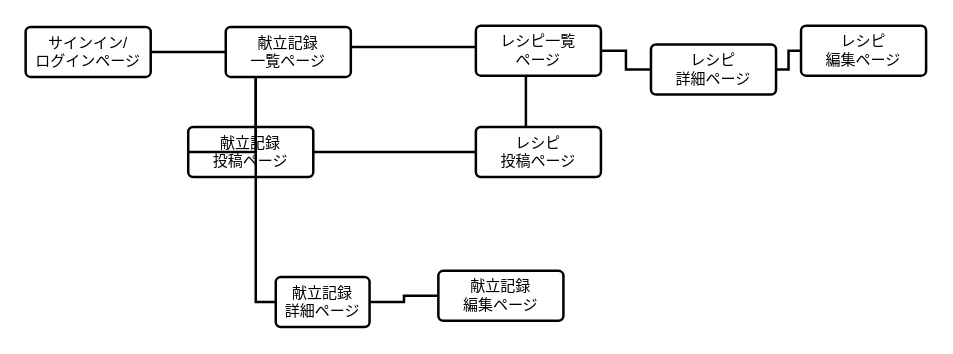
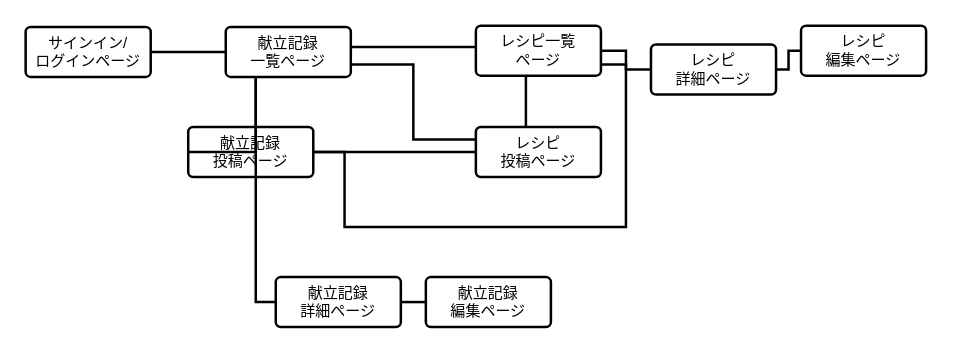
  <mxCell id="0" />
  <mxCell id="1" parent="0" />
  <mxCell id="2" style="edgeStyle=orthogonalEdgeStyle;rounded=0;html=1;exitX=1;exitY=0.5;exitDx=0;exitDy=0;entryX=0;entryY=0.5;entryDx=0;entryDy=0;endArrow=none;endFill=0;strokeColor=#000000;strokeWidth=2;" parent="1" source="3" target="6" edge="1"><mxGeometry relative="1" as="geometry" /></mxCell>
  <mxCell id="3" value="サインイン/&lt;br&gt;ログインページ" style="rounded=1;arcSize=10;whiteSpace=wrap;html=1;align=center;fillColor=none;fontColor=#000000;labelBorderColor=none;strokeColor=#000000;strokeWidth=2;" parent="1" vertex="1"><mxGeometry x="20" y="21" width="100" height="40" as="geometry" /></mxCell>
  <mxCell id="4" style="edgeStyle=orthogonalEdgeStyle;html=1;entryX=0;entryY=0.5;entryDx=0;entryDy=0;endArrow=none;endFill=0;rounded=0;strokeColor=#000000;strokeWidth=2;" parent="1" target="8" edge="1"><mxGeometry relative="1" as="geometry"><mxPoint x="204" y="61" as="sourcePoint" /><Array as="points"><mxPoint x="204" y="121" /></Array><mxPoint x="219" y="121" as="targetPoint" /></mxGeometry></mxCell>
  <mxCell id="5" style="edgeStyle=orthogonalEdgeStyle;rounded=0;html=1;exitX=1;exitY=0.5;exitDx=0;exitDy=0;entryX=0;entryY=0.5;entryDx=0;entryDy=0;endArrow=none;endFill=0;strokeColor=#000000;strokeWidth=2;" parent="1" edge="1"><mxGeometry relative="1" as="geometry"><mxPoint x="280" y="37" as="sourcePoint" /><mxPoint x="380" y="37" as="targetPoint" /></mxGeometry></mxCell>
  <mxCell id="6" value="献立記録&lt;br&gt;一覧ページ" style="rounded=1;arcSize=10;whiteSpace=wrap;html=1;align=center;fillColor=none;fontColor=#000000;labelBorderColor=none;strokeColor=#000000;strokeWidth=2;" parent="1" vertex="1"><mxGeometry x="180" y="21" width="100" height="40" as="geometry" /></mxCell>
  <mxCell id="7" style="edgeStyle=orthogonalEdgeStyle;rounded=0;html=1;exitX=1;exitY=0.5;exitDx=0;exitDy=0;entryX=0;entryY=0.5;entryDx=0;entryDy=0;endArrow=none;endFill=0;strokeColor=#000000;strokeWidth=2;" parent="1" source="8" target="17" edge="1"><mxGeometry relative="1" as="geometry" /></mxCell>
  <mxCell id="8" value="献立記録&lt;br&gt;投稿ページ" style="rounded=1;arcSize=10;whiteSpace=wrap;html=1;align=center;fillColor=none;fontColor=#000000;labelBorderColor=none;strokeColor=#000000;strokeWidth=2;" parent="1" vertex="1"><mxGeometry x="150" y="101" width="100" height="40" as="geometry" /></mxCell>
  <mxCell id="9" style="edgeStyle=orthogonalEdgeStyle;html=1;exitX=0;exitY=0.5;exitDx=0;exitDy=0;entryX=0.25;entryY=1;entryDx=0;entryDy=0;endArrow=none;endFill=0;rounded=0;strokeColor=#000000;strokeWidth=2;" parent="1" source="11" edge="1"><mxGeometry relative="1" as="geometry"><mxPoint x="219" y="221" as="sourcePoint" /><mxPoint x="204" y="61" as="targetPoint" /><Array as="points"><mxPoint x="204" y="241" /></Array></mxGeometry></mxCell>
  <mxCell id="10" style="edgeStyle=orthogonalEdgeStyle;rounded=0;html=1;exitX=1;exitY=0.5;exitDx=0;exitDy=0;entryX=0;entryY=0.5;entryDx=0;entryDy=0;endArrow=none;endFill=0;strokeColor=#000000;strokeWidth=2;" parent="1" source="11" target="12" edge="1"><mxGeometry relative="1" as="geometry" /></mxCell>
- <mxCell id="11" value="献立記録&lt;br&gt;詳細ページ" style="rounded=1;arcSize=10;whiteSpace=wrap;html=1;align=center;fillColor=none;fontColor=#000000;labelBorderColor=none;strokeColor=#000000;strokeWidth=2;" parent="1" vertex="1"><mxGeometry x="220" y="221" width="75" height="40" as="geometry" /></mxCell>
- <mxCell id="12" value="献立記録&lt;br&gt;編集ページ" style="rounded=1;arcSize=10;whiteSpace=wrap;html=1;align=center;fillColor=none;fontColor=#000000;labelBorderColor=none;strokeColor=#000000;strokeWidth=2;" parent="1" vertex="1"><mxGeometry x="350" y="216" width="100" height="40" as="geometry" /></mxCell>
+ <mxCell id="11" value="献立記録&lt;br&gt;詳細ページ" style="rounded=1;arcSize=10;whiteSpace=wrap;html=1;align=center;fillColor=none;fontColor=#000000;labelBorderColor=none;strokeColor=#000000;strokeWidth=2;" parent="1" vertex="1"><mxGeometry x="220" y="221" width="100" height="40" as="geometry" /></mxCell>
+ <mxCell id="12" value="献立記録&lt;br&gt;編集ページ" style="rounded=1;arcSize=10;whiteSpace=wrap;html=1;align=center;fillColor=none;fontColor=#000000;labelBorderColor=none;strokeColor=#000000;strokeWidth=2;" parent="1" vertex="1"><mxGeometry x="340" y="221" width="100" height="40" as="geometry" /></mxCell>
+ <mxCell id="13" style="edgeStyle=orthogonalEdgeStyle;rounded=0;html=1;exitX=1;exitY=0.75;exitDx=0;exitDy=0;entryX=0;entryY=0.25;entryDx=0;entryDy=0;endArrow=none;endFill=0;strokeColor=#000000;strokeWidth=2;" parent="1" source="6" target="17" edge="1"><mxGeometry relative="1" as="geometry" /></mxCell>
  <mxCell id="14" style="edgeStyle=orthogonalEdgeStyle;rounded=0;html=1;exitX=1;exitY=0.5;exitDx=0;exitDy=0;entryX=0;entryY=0.5;entryDx=0;entryDy=0;endArrow=none;endFill=0;strokeColor=#000000;strokeWidth=2;" parent="1" source="16" target="19" edge="1"><mxGeometry relative="1" as="geometry" /></mxCell>
  <mxCell id="15" style="edgeStyle=orthogonalEdgeStyle;rounded=0;html=1;exitX=0.5;exitY=1;exitDx=0;exitDy=0;entryX=0.1;entryY=0;entryDx=0;entryDy=0;entryPerimeter=0;endArrow=none;endFill=0;strokeColor=#000000;strokeWidth=2;" parent="1" edge="1"><mxGeometry relative="1" as="geometry"><mxPoint x="420" y="61" as="sourcePoint" /><mxPoint x="420" y="101" as="targetPoint" /><Array as="points"><mxPoint x="420" y="91" /><mxPoint x="420" y="91" /></Array></mxGeometry></mxCell>
  <mxCell id="16" value="レシピ一覧&lt;br&gt;ページ" style="rounded=1;arcSize=10;whiteSpace=wrap;html=1;align=center;fillColor=none;fontColor=#000000;labelBorderColor=none;strokeColor=#000000;strokeWidth=2;" parent="1" vertex="1"><mxGeometry x="380" y="20" width="100" height="40" as="geometry" /></mxCell>
  <mxCell id="17" value="レシピ&lt;br&gt;投稿ページ" style="rounded=1;arcSize=10;whiteSpace=wrap;html=1;align=center;fillColor=none;fontColor=#000000;labelBorderColor=none;strokeColor=#000000;strokeWidth=2;" parent="1" vertex="1"><mxGeometry x="380" y="101" width="100" height="40" as="geometry" /></mxCell>
  <mxCell id="18" style="edgeStyle=orthogonalEdgeStyle;rounded=0;html=1;exitX=1;exitY=0.5;exitDx=0;exitDy=0;entryX=0;entryY=0.5;entryDx=0;entryDy=0;endArrow=none;endFill=0;entryPerimeter=0;strokeColor=#000000;strokeWidth=2;" parent="1" source="19" target="20" edge="1"><mxGeometry relative="1" as="geometry" /></mxCell>
  <mxCell id="19" value="レシピ&lt;br&gt;詳細ページ" style="rounded=1;arcSize=10;whiteSpace=wrap;html=1;align=center;fillColor=none;fontColor=#000000;labelBorderColor=none;strokeColor=#000000;strokeWidth=2;" parent="1" vertex="1"><mxGeometry x="520" y="35" width="100" height="40" as="geometry" /></mxCell>
  <mxCell id="20" value="レシピ&lt;br&gt;編集ページ" style="rounded=1;arcSize=10;whiteSpace=wrap;html=1;align=center;fillColor=none;fontColor=#000000;labelBorderColor=none;strokeColor=#000000;strokeWidth=2;" parent="1" vertex="1"><mxGeometry x="640" y="20" width="100" height="40" as="geometry" /></mxCell>
+ <mxCell id="21" style="edgeStyle=orthogonalEdgeStyle;rounded=0;html=1;endArrow=none;endFill=0;strokeColor=#000000;strokeWidth=2;" edge="1" parent="1" source="16" target="8"><mxGeometry relative="1" as="geometry"><mxPoint x="308" y="95" as="sourcePoint" /><mxPoint x="408" y="155" as="targetPoint" /><Array as="points"><mxPoint x="500" y="51" /><mxPoint x="500" y="181" /><mxPoint x="275" y="181" /></Array></mxGeometry></mxCell>
